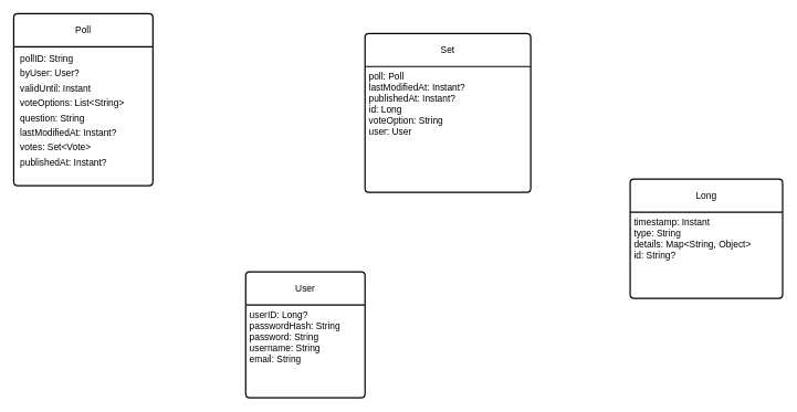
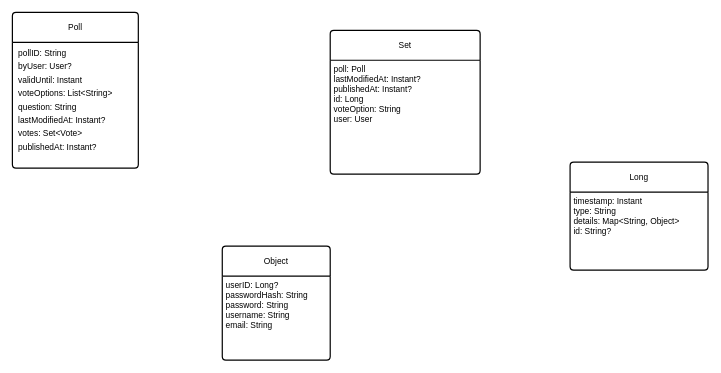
  <mxCell id="0" />
  <mxCell id="1" parent="0" />
  <mxCell id="2" value="Poll" style="swimlane;childLayout=stackLayout;horizontal=1;startSize=50;horizontalStack=0;rounded=1;fontSize=14;fontStyle=0;strokeWidth=2;resizeParent=0;resizeLast=1;shadow=0;dashed=0;align=center;arcSize=4;whiteSpace=wrap;html=1;" vertex="1" parent="1"><mxGeometry x="20" y="20" width="210" height="260" as="geometry" /></mxCell>
  <mxCell id="3" value="&lt;p style=&quot;font-size: 14px; margin: 0px 0px 0px 4px; line-height: 1.6;&quot;&gt;pollID: String&lt;/p&gt;&lt;p style=&quot;font-size: 14px; margin: 0px 0px 0px 4px; line-height: 1.6;&quot;&gt;byUser: User?&lt;br&gt;validUntil: Instant&lt;br&gt;voteOptions: List&amp;lt;String&amp;gt;&lt;br&gt;question: String&lt;br&gt;lastModifiedAt: Instant?&lt;br&gt;votes: Set&amp;lt;Vote&amp;gt;&lt;br&gt;publishedAt: Instant?&lt;/p&gt;" style="align=left;strokeColor=none;fillColor=none;spacingLeft=4;fontSize=12;verticalAlign=top;resizable=0;rotatable=0;part=1;html=1;" vertex="1" parent="2"><mxGeometry y="50" width="210" height="210" as="geometry" /></mxCell>
- <mxCell id="4" value="User" style="swimlane;childLayout=stackLayout;horizontal=1;startSize=50;horizontalStack=0;rounded=1;fontSize=14;fontStyle=0;strokeWidth=2;resizeParent=0;resizeLast=1;shadow=0;dashed=0;align=center;arcSize=4;whiteSpace=wrap;html=1;" vertex="1" parent="1"><mxGeometry x="370" y="410" width="180" height="190" as="geometry" /></mxCell>
+ <mxCell id="4" value="Object" style="swimlane;childLayout=stackLayout;horizontal=1;startSize=50;horizontalStack=0;rounded=1;fontSize=14;fontStyle=0;strokeWidth=2;resizeParent=0;resizeLast=1;shadow=0;dashed=0;align=center;arcSize=4;whiteSpace=wrap;html=1;" vertex="1" parent="1"><mxGeometry x="370" y="410" width="180" height="190" as="geometry" /></mxCell>
  <mxCell id="5" value="&lt;span style=&quot;font-size: 14px;&quot;&gt;userID: Long?&lt;/span&gt;&lt;br style=&quot;font-size: 14px;&quot;&gt;&lt;span style=&quot;font-size: 14px;&quot;&gt;passwordHash: String&lt;/span&gt;&lt;br style=&quot;font-size: 14px;&quot;&gt;&lt;span style=&quot;font-size: 14px;&quot;&gt;password: String&lt;/span&gt;&lt;br style=&quot;font-size: 14px;&quot;&gt;&lt;span style=&quot;font-size: 14px;&quot;&gt;username: String&lt;/span&gt;&lt;br style=&quot;font-size: 14px;&quot;&gt;&lt;span style=&quot;font-size: 14px;&quot;&gt;email: String&lt;/span&gt;" style="align=left;strokeColor=none;fillColor=none;spacingLeft=4;fontSize=12;verticalAlign=top;resizable=0;rotatable=0;part=1;html=1;" vertex="1" parent="4"><mxGeometry y="50" width="180" height="140" as="geometry" /></mxCell>
  <mxCell id="6" value="Long" style="swimlane;childLayout=stackLayout;horizontal=1;startSize=50;horizontalStack=0;rounded=1;fontSize=14;fontStyle=0;strokeWidth=2;resizeParent=0;resizeLast=1;shadow=0;dashed=0;align=center;arcSize=4;whiteSpace=wrap;html=1;" vertex="1" parent="1"><mxGeometry x="950" y="270" width="230" height="180" as="geometry" /></mxCell>
  <mxCell id="7" value="&lt;span style=&quot;font-size: 14px;&quot;&gt;timestamp: Instant&lt;/span&gt;&lt;br style=&quot;font-size: 14px;&quot;&gt;&lt;span style=&quot;font-size: 14px;&quot;&gt;type: String&lt;/span&gt;&lt;br style=&quot;font-size: 14px;&quot;&gt;&lt;span style=&quot;font-size: 14px;&quot;&gt;details: Map&amp;lt;String, Object&amp;gt;&lt;/span&gt;&lt;br style=&quot;font-size: 14px;&quot;&gt;&lt;span style=&quot;font-size: 14px;&quot;&gt;id: String?&lt;/span&gt;" style="align=left;strokeColor=none;fillColor=none;spacingLeft=4;fontSize=12;verticalAlign=top;resizable=0;rotatable=0;part=1;html=1;" vertex="1" parent="6"><mxGeometry y="50" width="230" height="130" as="geometry" /></mxCell>
  <mxCell id="8" value="Set" style="swimlane;childLayout=stackLayout;horizontal=1;startSize=50;horizontalStack=0;rounded=1;fontSize=14;fontStyle=0;strokeWidth=2;resizeParent=0;resizeLast=1;shadow=0;dashed=0;align=center;arcSize=4;whiteSpace=wrap;html=1;" vertex="1" parent="1"><mxGeometry x="550" y="50" width="250" height="240" as="geometry" /></mxCell>
  <mxCell id="9" value="&lt;span style=&quot;font-size: 14px;&quot;&gt;poll: Poll&lt;/span&gt;&lt;br style=&quot;font-size: 14px;&quot;&gt;&lt;span style=&quot;font-size: 14px;&quot;&gt;lastModifiedAt: Instant?&lt;/span&gt;&lt;br style=&quot;font-size: 14px;&quot;&gt;&lt;span style=&quot;font-size: 14px;&quot;&gt;publishedAt: Instant?&lt;/span&gt;&lt;br style=&quot;font-size: 14px;&quot;&gt;&lt;span style=&quot;font-size: 14px;&quot;&gt;id: Long&lt;/span&gt;&lt;br style=&quot;font-size: 14px;&quot;&gt;&lt;span style=&quot;font-size: 14px;&quot;&gt;voteOption: String&lt;/span&gt;&lt;br style=&quot;font-size: 14px;&quot;&gt;&lt;span style=&quot;font-size: 14px;&quot;&gt;user: User&lt;/span&gt;" style="align=left;strokeColor=none;fillColor=none;spacingLeft=4;fontSize=12;verticalAlign=top;resizable=0;rotatable=0;part=1;html=1;" vertex="1" parent="8"><mxGeometry y="50" width="250" height="190" as="geometry" /></mxCell>
